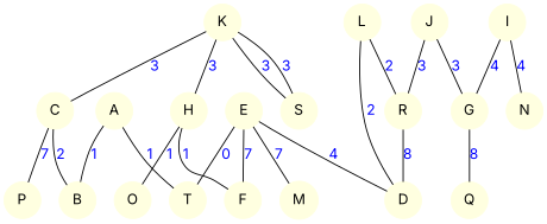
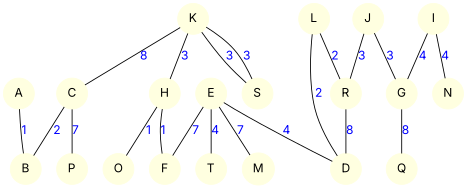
  graph {
    fontname=Inter
    node [color=lightyellow fontcolor=black fontname=Inter shape=circle style=filled]
    edge [color=black fontcolor=blue fontname=Inter weight=3]
    n1 [label=A]
    n2 [label=B]
    n3 [label=T]
    n4 [label=C]
    n5 [label=P]
    n6 [label=D]
    n7 [label=E]
    n8 [label=F]
    n9 [label=M]
    n10 [label=G]
    n11 [label=Q]
    n12 [label=H]
    n13 [label=O]
    n14 [label=I]
    n15 [label=N]
    n16 [label=J]
    n17 [label=R]
    n18 [label=K]
    n19 [label=S]
    n20 [label=L]
    n1 -- n2 [label=1 weight=1]
-   n1 -- n3 [label=1 weight=1]
    n4 -- n2 [label=2 weight=2]
    n4 -- n5 [label=7 weight=2]
-   n7 -- n3 [label=0 weight=4]
+   n7 -- n3 [label=4 weight=4]
    n7 -- n6 [label=4 weight=4]
    n7 -- n8 [label=7 weight=7]
    n7 -- n9 [label=7 weight=7]
    n10 -- n11 [label=8 weight=8]
    n12 -- n8 [label=1 weight=1]
    n12 -- n13 [label=1 weight=1]
    n14 -- n10 [label=4 weight=4]
    n14 -- n15 [label=4 weight=4]
    n16 -- n10 [label=3]
    n16 -- n17 [label=3]
    n17 -- n6 [label=8 weight=8]
-   n18 -- n4 [label=3]
+   n18 -- n4 [label=8]
    n18 -- n12 [label=3]
    n18 -- n19 [label=3]
    n18 -- n19 [label=3]
    n20 -- n6 [label=2]
    n20 -- n17 [label=2]
  }
